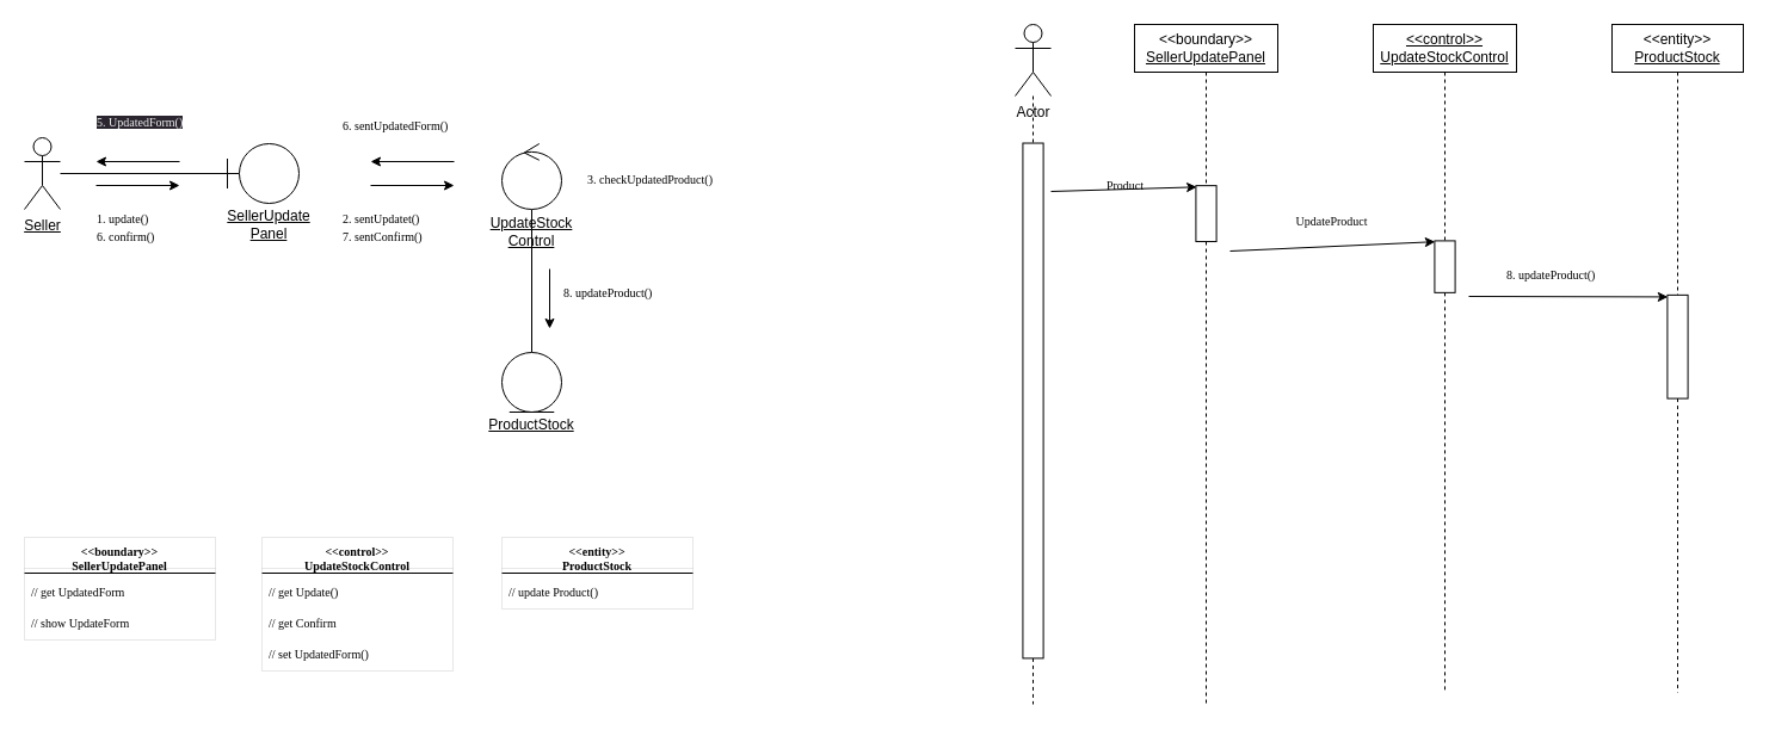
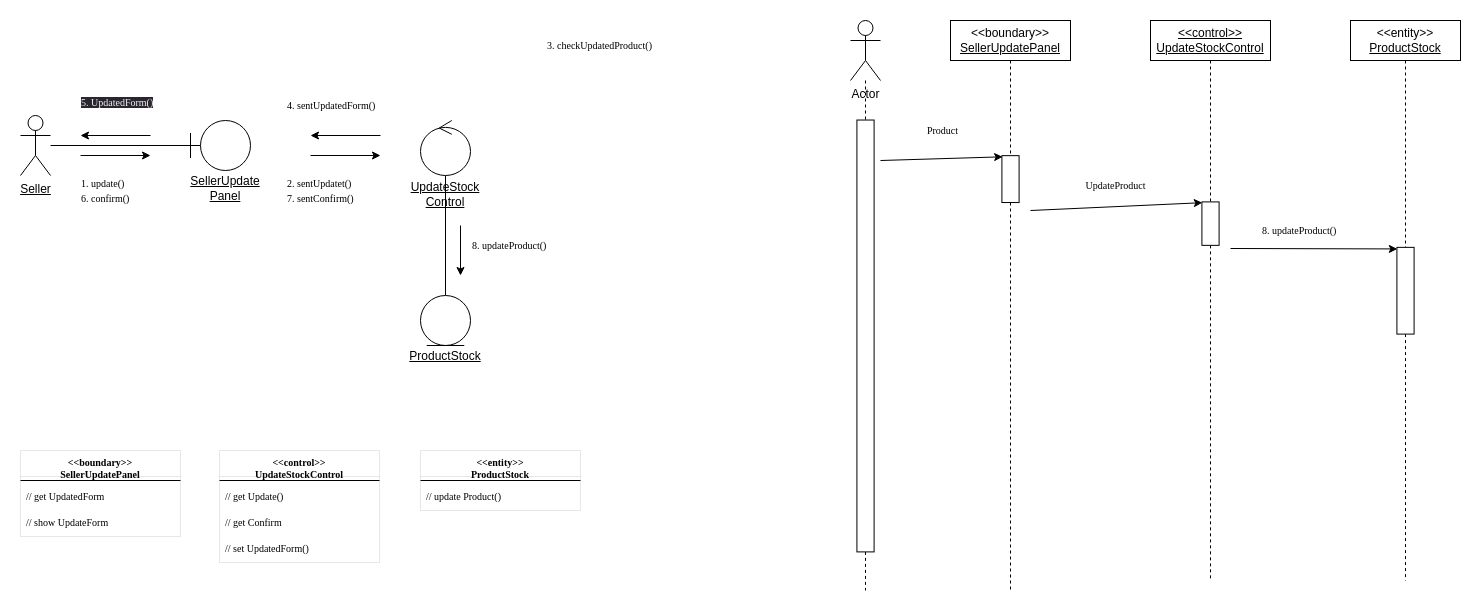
  <mxCell id="0" />
  <mxCell id="1" parent="0" />
  <mxCell id="2" style="edgeStyle=none;html=1;fontFamily=Tahoma;fontSize=10;endArrow=none;endFill=0;dashed=1;startArrow=none;" parent="1" source="27" edge="1"><mxGeometry relative="1" as="geometry"><mxPoint x="1010" y="590" as="targetPoint" /></mxGeometry></mxCell>
  <mxCell id="3" value="&amp;lt;&amp;lt;boundary&amp;gt;&amp;gt;&lt;br&gt;&lt;u&gt;SellerUpdatePanel&lt;/u&gt;" style="rounded=0;whiteSpace=wrap;html=1;" parent="1" vertex="1"><mxGeometry x="950" y="20" width="120" height="40" as="geometry" /></mxCell>
  <mxCell id="4" style="edgeStyle=none;html=1;dashed=1;fontFamily=Tahoma;fontSize=10;endArrow=none;endFill=0;startArrow=none;" parent="1" source="46" edge="1"><mxGeometry relative="1" as="geometry"><mxPoint x="1210" y="580" as="targetPoint" /></mxGeometry></mxCell>
  <mxCell id="5" value="&lt;u&gt;&amp;lt;&amp;lt;control&amp;gt;&amp;gt;&lt;br&gt;UpdateStockControl&lt;/u&gt;" style="rounded=0;whiteSpace=wrap;html=1;" parent="1" vertex="1"><mxGeometry x="1150" y="20" width="120" height="40" as="geometry" /></mxCell>
  <mxCell id="6" style="edgeStyle=none;html=1;dashed=1;fontFamily=Tahoma;fontSize=10;endArrow=none;endFill=0;startArrow=none;" parent="1" source="51" edge="1"><mxGeometry relative="1" as="geometry"><mxPoint x="1405" y="580" as="targetPoint" /></mxGeometry></mxCell>
  <mxCell id="7" value="&amp;lt;&amp;lt;entity&amp;gt;&amp;gt;&lt;br&gt;&lt;u&gt;ProductStock&lt;/u&gt;" style="rounded=0;whiteSpace=wrap;html=1;" parent="1" vertex="1"><mxGeometry x="1350" y="20" width="110" height="40" as="geometry" /></mxCell>
  <mxCell id="8" style="edgeStyle=none;html=1;dashed=1;startArrow=none;endArrow=none;endFill=0;" parent="1" source="25" edge="1"><mxGeometry relative="1" as="geometry"><mxPoint x="865" y="590" as="targetPoint" /></mxGeometry></mxCell>
  <mxCell id="9" value="Actor" style="shape=umlActor;verticalLabelPosition=bottom;verticalAlign=top;html=1;outlineConnect=0;" parent="1" vertex="1"><mxGeometry x="850" y="20" width="30" height="60" as="geometry" /></mxCell>
  <mxCell id="10" value="" style="edgeStyle=none;html=1;fontFamily=Tahoma;fontSize=10;endArrow=none;endFill=0;" parent="1" source="11" target="12" edge="1"><mxGeometry relative="1" as="geometry" /></mxCell>
  <mxCell id="11" value="&lt;u&gt;&lt;br&gt;&lt;br&gt;&lt;br&gt;&lt;br&gt;&lt;br&gt;&lt;br&gt;UpdateStock&lt;br&gt;Control&lt;/u&gt;" style="ellipse;shape=umlControl;whiteSpace=wrap;html=1;" parent="1" vertex="1"><mxGeometry x="420" y="120" width="50" height="55" as="geometry" /></mxCell>
  <mxCell id="12" value="&lt;br&gt;&lt;br&gt;&lt;br&gt;&lt;br&gt;&lt;br&gt;&lt;u&gt;ProductStock&lt;/u&gt;" style="ellipse;shape=umlEntity;whiteSpace=wrap;html=1;" parent="1" vertex="1"><mxGeometry x="420" y="295" width="50" height="50" as="geometry" /></mxCell>
  <mxCell id="13" value="&lt;u&gt;&lt;br&gt;&lt;br&gt;&lt;br&gt;&lt;br&gt;&lt;br&gt;&lt;br&gt;SellerUpdate&lt;br&gt;Panel&lt;/u&gt;" style="shape=umlBoundary;whiteSpace=wrap;html=1;" parent="1" vertex="1"><mxGeometry x="190" y="120" width="60" height="50" as="geometry" /></mxCell>
  <mxCell id="14" style="edgeStyle=none;html=1;fontFamily=Tahoma;endArrow=none;endFill=0;" parent="1" source="15" target="13" edge="1"><mxGeometry relative="1" as="geometry" /></mxCell>
  <mxCell id="15" value="&lt;u&gt;Seller&lt;/u&gt;" style="shape=umlActor;verticalLabelPosition=bottom;verticalAlign=top;html=1;outlineConnect=0;" parent="1" vertex="1"><mxGeometry x="20" y="115" width="30" height="60" as="geometry" /></mxCell>
  <mxCell id="16" value="" style="endArrow=classic;html=1;fontFamily=Tahoma;" parent="1" edge="1"><mxGeometry width="50" height="50" relative="1" as="geometry"><mxPoint x="80" y="155" as="sourcePoint" /><mxPoint x="150" y="155" as="targetPoint" /></mxGeometry></mxCell>
  <mxCell id="17" value="&lt;font style=&quot;font-size: 10px;&quot;&gt;1. update()&lt;br&gt;6. confirm()&lt;/font&gt;" style="text;html=1;align=left;verticalAlign=middle;resizable=0;points=[];autosize=1;strokeColor=none;fillColor=none;fontFamily=Tahoma;strokeWidth=0;" parent="1" vertex="1"><mxGeometry x="79" y="170" width="80" height="40" as="geometry" /></mxCell>
  <mxCell id="18" value="&lt;font style=&quot;font-size: 10px;&quot;&gt;&lt;font style=&quot;font-size: 10px;&quot;&gt;2. sentUpdatet()&lt;br&gt;&lt;/font&gt;7. sentConfirm()&lt;br&gt;&lt;/font&gt;" style="text;html=1;align=left;verticalAlign=middle;resizable=0;points=[];autosize=1;strokeColor=none;fillColor=none;fontFamily=Tahoma;strokeWidth=0;" parent="1" vertex="1"><mxGeometry x="285" y="170" width="100" height="40" as="geometry" /></mxCell>
  <mxCell id="19" value="" style="endArrow=classic;html=1;fontFamily=Tahoma;" parent="1" edge="1"><mxGeometry width="50" height="50" relative="1" as="geometry"><mxPoint x="150" y="135" as="sourcePoint" /><mxPoint x="80" y="135" as="targetPoint" /></mxGeometry></mxCell>
  <mxCell id="20" value="" style="endArrow=classic;html=1;fontFamily=Tahoma;" parent="1" edge="1"><mxGeometry width="50" height="50" relative="1" as="geometry"><mxPoint x="310" y="155" as="sourcePoint" /><mxPoint x="380" y="155" as="targetPoint" /></mxGeometry></mxCell>
  <mxCell id="21" value="" style="endArrow=classic;html=1;fontFamily=Tahoma;" parent="1" edge="1"><mxGeometry width="50" height="50" relative="1" as="geometry"><mxPoint x="380" y="135" as="sourcePoint" /><mxPoint x="310" y="135" as="targetPoint" /></mxGeometry></mxCell>
- <mxCell id="22" value="&lt;font style=&quot;&quot;&gt;&lt;span style=&quot;font-size: 10px;&quot;&gt;6. sentUpdatedForm()&lt;/span&gt;&lt;br&gt;&lt;/font&gt;" style="text;html=1;align=left;verticalAlign=middle;resizable=0;points=[];autosize=1;strokeColor=none;fillColor=none;fontFamily=Tahoma;strokeWidth=0;" parent="1" vertex="1"><mxGeometry x="285" y="90" width="120" height="30" as="geometry" /></mxCell>
+ <mxCell id="22" value="&lt;font style=&quot;&quot;&gt;&lt;span style=&quot;font-size: 10px;&quot;&gt;4. sentUpdatedForm()&lt;/span&gt;&lt;br&gt;&lt;/font&gt;" style="text;html=1;align=left;verticalAlign=middle;resizable=0;points=[];autosize=1;strokeColor=none;fillColor=none;fontFamily=Tahoma;strokeWidth=0;" parent="1" vertex="1"><mxGeometry x="285" y="90" width="120" height="30" as="geometry" /></mxCell>
  <mxCell id="23" value="&lt;span style=&quot;color: rgb(240, 240, 240); font-family: Tahoma; font-size: 10px; font-style: normal; font-variant-ligatures: normal; font-variant-caps: normal; font-weight: 400; letter-spacing: normal; orphans: 2; text-align: left; text-indent: 0px; text-transform: none; widows: 2; word-spacing: 0px; -webkit-text-stroke-width: 0px; background-color: rgb(42, 37, 47); text-decoration-thickness: initial; text-decoration-style: initial; text-decoration-color: initial; float: none; display: inline !important;&quot;&gt;5. UpdatedForm()&lt;br&gt;&lt;/span&gt;" style="text;whiteSpace=wrap;html=1;fontSize=10;fontFamily=Tahoma;" parent="1" vertex="1"><mxGeometry x="79" y="90" width="130" height="25" as="geometry" /></mxCell>
  <mxCell id="24" value="" style="edgeStyle=none;html=1;dashed=1;endArrow=none;" parent="1" source="9" target="25" edge="1"><mxGeometry relative="1" as="geometry"><mxPoint x="865" y="590" as="targetPoint" /><mxPoint x="865" y="80" as="sourcePoint" /></mxGeometry></mxCell>
  <mxCell id="25" value="" style="rounded=0;whiteSpace=wrap;html=1;rotation=90;" parent="1" vertex="1"><mxGeometry x="649.07" y="326.88" width="431.87" height="17.18" as="geometry" /></mxCell>
  <mxCell id="26" value="" style="edgeStyle=none;html=1;fontFamily=Tahoma;fontSize=10;endArrow=none;endFill=0;dashed=1;" parent="1" source="3" target="27" edge="1"><mxGeometry relative="1" as="geometry"><mxPoint x="1000" y="590" as="targetPoint" /><mxPoint x="1009.636" y="60" as="sourcePoint" /></mxGeometry></mxCell>
  <mxCell id="27" value="" style="rounded=0;whiteSpace=wrap;html=1;rotation=90;" parent="1" vertex="1"><mxGeometry x="986.56" y="170" width="46.88" height="17.18" as="geometry" /></mxCell>
  <mxCell id="28" value="" style="endArrow=classic;html=1;fontFamily=Tahoma;" parent="1" edge="1"><mxGeometry width="50" height="50" relative="1" as="geometry"><mxPoint x="460" y="225" as="sourcePoint" /><mxPoint x="460" y="275" as="targetPoint" /></mxGeometry></mxCell>
  <mxCell id="29" value="&lt;font style=&quot;font-size: 10px;&quot;&gt;8. updateProduct()&lt;br&gt;&lt;/font&gt;" style="text;html=1;align=left;verticalAlign=middle;resizable=0;points=[];autosize=1;strokeColor=none;fillColor=none;fontFamily=Tahoma;strokeWidth=0;" parent="1" vertex="1"><mxGeometry x="470" y="230" width="110" height="30" as="geometry" /></mxCell>
  <mxCell id="30" value="&lt;&lt;boundary&gt;&gt;&#10;SellerUpdatePanel" style="swimlane;fontStyle=1;align=center;verticalAlign=top;childLayout=stackLayout;horizontal=1;startSize=26;horizontalStack=0;resizeParent=1;resizeParentMax=0;resizeLast=0;collapsible=1;marginBottom=0;strokeWidth=0;fontFamily=Tahoma;fontSize=10;" vertex="1" parent="1"><mxGeometry x="20" y="450" width="160" height="86" as="geometry" /></mxCell>
  <mxCell id="31" value="" style="line;strokeWidth=1;fillColor=none;align=left;verticalAlign=middle;spacingTop=-1;spacingLeft=3;spacingRight=3;rotatable=0;labelPosition=right;points=[];portConstraint=eastwest;strokeColor=inherit;fontFamily=Tahoma;fontSize=10;" vertex="1" parent="30"><mxGeometry y="26" width="160" height="8" as="geometry" /></mxCell>
  <mxCell id="32" value="// get UpdatedForm" style="text;strokeColor=none;fillColor=none;align=left;verticalAlign=top;spacingLeft=4;spacingRight=4;overflow=hidden;rotatable=0;points=[[0,0.5],[1,0.5]];portConstraint=eastwest;strokeWidth=0;fontFamily=Tahoma;fontSize=10;" vertex="1" parent="30"><mxGeometry y="34" width="160" height="26" as="geometry" /></mxCell>
  <mxCell id="33" value="// show UpdateForm" style="text;strokeColor=none;fillColor=none;align=left;verticalAlign=top;spacingLeft=4;spacingRight=4;overflow=hidden;rotatable=0;points=[[0,0.5],[1,0.5]];portConstraint=eastwest;strokeWidth=0;fontFamily=Tahoma;fontSize=10;" vertex="1" parent="30"><mxGeometry y="60" width="160" height="26" as="geometry" /></mxCell>
  <mxCell id="34" value="&lt;&lt;control&gt;&gt;&#10;UpdateStockControl" style="swimlane;fontStyle=1;align=center;verticalAlign=top;childLayout=stackLayout;horizontal=1;startSize=26;horizontalStack=0;resizeParent=1;resizeParentMax=0;resizeLast=0;collapsible=1;marginBottom=0;strokeWidth=0;fontFamily=Tahoma;fontSize=10;" vertex="1" parent="1"><mxGeometry x="219" y="450" width="160" height="112" as="geometry"><mxRectangle x="-551" y="440" width="140" height="40" as="alternateBounds" /></mxGeometry></mxCell>
  <mxCell id="35" value="" style="line;strokeWidth=1;fillColor=none;align=left;verticalAlign=middle;spacingTop=-1;spacingLeft=3;spacingRight=3;rotatable=0;labelPosition=right;points=[];portConstraint=eastwest;strokeColor=inherit;fontFamily=Tahoma;fontSize=10;" vertex="1" parent="34"><mxGeometry y="26" width="160" height="8" as="geometry" /></mxCell>
  <mxCell id="36" value="// get Update()" style="text;strokeColor=none;fillColor=none;align=left;verticalAlign=top;spacingLeft=4;spacingRight=4;overflow=hidden;rotatable=0;points=[[0,0.5],[1,0.5]];portConstraint=eastwest;strokeWidth=0;fontFamily=Tahoma;fontSize=10;" vertex="1" parent="34"><mxGeometry y="34" width="160" height="26" as="geometry" /></mxCell>
  <mxCell id="37" value="// get Confirm" style="text;strokeColor=none;fillColor=none;align=left;verticalAlign=top;spacingLeft=4;spacingRight=4;overflow=hidden;rotatable=0;points=[[0,0.5],[1,0.5]];portConstraint=eastwest;strokeWidth=0;fontFamily=Tahoma;fontSize=10;" vertex="1" parent="34"><mxGeometry y="60" width="160" height="26" as="geometry" /></mxCell>
  <mxCell id="38" value="// set UpdatedForm()" style="text;strokeColor=none;fillColor=none;align=left;verticalAlign=top;spacingLeft=4;spacingRight=4;overflow=hidden;rotatable=0;points=[[0,0.5],[1,0.5]];portConstraint=eastwest;strokeWidth=0;fontFamily=Tahoma;fontSize=10;" vertex="1" parent="34"><mxGeometry y="86" width="160" height="26" as="geometry" /></mxCell>
  <mxCell id="39" value="&lt;&lt;entity&gt;&gt;&#10;ProductStock" style="swimlane;fontStyle=1;align=center;verticalAlign=top;childLayout=stackLayout;horizontal=1;startSize=26;horizontalStack=0;resizeParent=1;resizeParentMax=0;resizeLast=0;collapsible=1;marginBottom=0;strokeWidth=0;fontFamily=Tahoma;fontSize=10;" vertex="1" parent="1"><mxGeometry x="420" y="450" width="160" height="60" as="geometry"><mxRectangle x="-551" y="440" width="140" height="40" as="alternateBounds" /></mxGeometry></mxCell>
  <mxCell id="40" value="" style="line;strokeWidth=1;fillColor=none;align=left;verticalAlign=middle;spacingTop=-1;spacingLeft=3;spacingRight=3;rotatable=0;labelPosition=right;points=[];portConstraint=eastwest;strokeColor=inherit;fontFamily=Tahoma;fontSize=10;" vertex="1" parent="39"><mxGeometry y="26" width="160" height="8" as="geometry" /></mxCell>
  <mxCell id="41" value="// update Product()" style="text;strokeColor=none;fillColor=none;align=left;verticalAlign=top;spacingLeft=4;spacingRight=4;overflow=hidden;rotatable=0;points=[[0,0.5],[1,0.5]];portConstraint=eastwest;strokeWidth=0;fontFamily=Tahoma;fontSize=10;" vertex="1" parent="39"><mxGeometry y="34" width="160" height="26" as="geometry" /></mxCell>
- <mxCell id="42" value="&lt;font style=&quot;&quot;&gt;&lt;span style=&quot;font-size: 10px;&quot;&gt;3. checkUpdatedProduct()&lt;/span&gt;&lt;br&gt;&lt;/font&gt;" style="text;html=1;align=left;verticalAlign=middle;resizable=0;points=[];autosize=1;strokeColor=none;fillColor=none;fontFamily=Tahoma;strokeWidth=0;" vertex="1" parent="1"><mxGeometry x="490" y="135" width="140" height="30" as="geometry" /></mxCell>
- <mxCell id="43" value="Product" style="text;html=1;align=center;verticalAlign=middle;resizable=0;points=[];autosize=1;strokeColor=none;fillColor=none;fontSize=10;fontFamily=Tahoma;strokeWidth=0;" vertex="1" parent="1"><mxGeometry x="911.56" y="140" width="60" height="30" as="geometry" /></mxCell>
+ <mxCell id="42" value="&lt;font style=&quot;&quot;&gt;&lt;span style=&quot;font-size: 10px;&quot;&gt;3. checkUpdatedProduct()&lt;/span&gt;&lt;br&gt;&lt;/font&gt;" style="text;html=1;align=left;verticalAlign=middle;resizable=0;points=[];autosize=1;strokeColor=none;fillColor=none;fontFamily=Tahoma;strokeWidth=0;" vertex="1" parent="1"><mxGeometry x="545" y="30" width="140" height="30" as="geometry" /></mxCell>
+ <mxCell id="43" value="Product" style="text;html=1;align=center;verticalAlign=middle;resizable=0;points=[];autosize=1;strokeColor=none;fillColor=none;fontSize=10;fontFamily=Tahoma;strokeWidth=0;" vertex="1" parent="1"><mxGeometry x="911.56" y="115" width="60" height="30" as="geometry" /></mxCell>
  <mxCell id="44" value="" style="endArrow=classic;html=1;fontFamily=Tahoma;entryX=0.018;entryY=0.976;entryDx=0;entryDy=0;entryPerimeter=0;" edge="1" parent="1" target="46"><mxGeometry width="50" height="50" relative="1" as="geometry"><mxPoint x="1030" y="210" as="sourcePoint" /><mxPoint x="1200" y="220" as="targetPoint" /></mxGeometry></mxCell>
  <mxCell id="45" value="" style="edgeStyle=none;html=1;dashed=1;fontFamily=Tahoma;fontSize=10;endArrow=none;endFill=0;" edge="1" parent="1" source="5" target="46"><mxGeometry relative="1" as="geometry"><mxPoint x="1210" y="580" as="targetPoint" /><mxPoint x="1210" y="60" as="sourcePoint" /></mxGeometry></mxCell>
  <mxCell id="46" value="" style="rounded=0;whiteSpace=wrap;html=1;rotation=90;" vertex="1" parent="1"><mxGeometry x="1188.28" y="214.54" width="43.44" height="17.18" as="geometry" /></mxCell>
  <mxCell id="47" value="" style="endArrow=classic;html=1;fontFamily=Tahoma;entryX=0.025;entryY=0.958;entryDx=0;entryDy=0;entryPerimeter=0;" edge="1" parent="1" target="27"><mxGeometry width="50" height="50" relative="1" as="geometry"><mxPoint x="880" y="160" as="sourcePoint" /><mxPoint x="986.562" y="165.002" as="targetPoint" /></mxGeometry></mxCell>
  <mxCell id="48" value="UpdateProduct" style="text;html=1;align=center;verticalAlign=middle;resizable=0;points=[];autosize=1;strokeColor=none;fillColor=none;fontSize=10;fontFamily=Tahoma;strokeWidth=0;" vertex="1" parent="1"><mxGeometry x="1070" y="170" width="90" height="30" as="geometry" /></mxCell>
  <mxCell id="49" value="" style="endArrow=classic;html=1;fontFamily=Tahoma;entryX=0.018;entryY=0.976;entryDx=0;entryDy=0;entryPerimeter=0;" edge="1" parent="1" target="51"><mxGeometry width="50" height="50" relative="1" as="geometry"><mxPoint x="1230" y="248" as="sourcePoint" /><mxPoint x="1400" y="237.81" as="targetPoint" /></mxGeometry></mxCell>
  <mxCell id="50" value="" style="edgeStyle=none;html=1;dashed=1;fontFamily=Tahoma;fontSize=10;endArrow=none;endFill=0;" edge="1" parent="1" source="7" target="51"><mxGeometry relative="1" as="geometry"><mxPoint x="1405" y="580" as="targetPoint" /><mxPoint x="1405" y="60" as="sourcePoint" /></mxGeometry></mxCell>
  <mxCell id="51" value="" style="rounded=0;whiteSpace=wrap;html=1;rotation=90;" vertex="1" parent="1"><mxGeometry x="1361.64" y="281.64" width="86.72" height="17.18" as="geometry" /></mxCell>
  <mxCell id="52" value="&lt;font style=&quot;font-size: 10px;&quot;&gt;8. updateProduct()&lt;br&gt;&lt;/font&gt;" style="text;html=1;align=left;verticalAlign=middle;resizable=0;points=[];autosize=1;strokeColor=none;fillColor=none;fontFamily=Tahoma;strokeWidth=0;" vertex="1" parent="1"><mxGeometry x="1260" y="214.54" width="110" height="30" as="geometry" /></mxCell>
